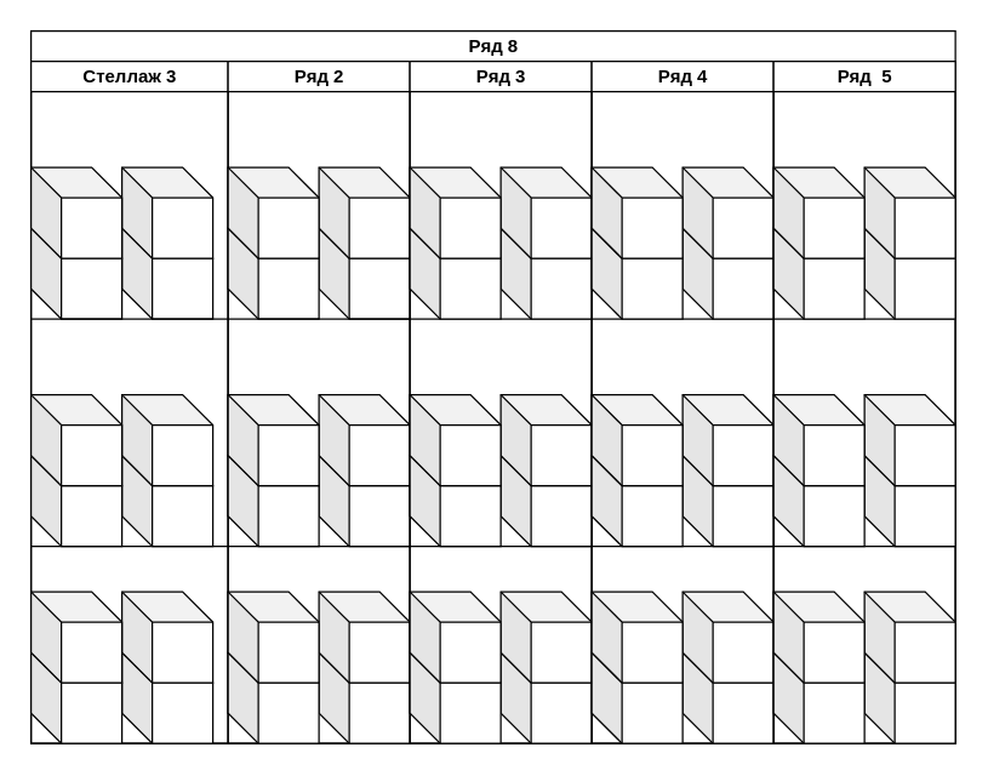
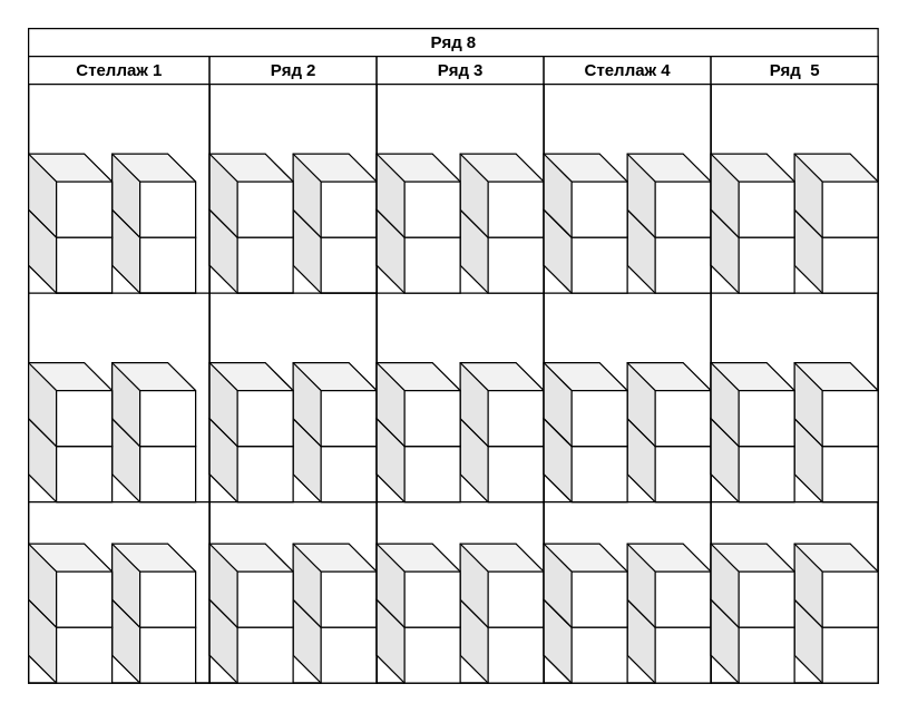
  <mxCell id="0" />
  <mxCell id="1" parent="0" />
  <mxCell id="2" value="Ряд 8" style="swimlane;childLayout=stackLayout;resizeParent=1;resizeParentMax=0;startSize=20;html=1;" vertex="1" parent="1"><mxGeometry x="20" y="20" width="610" height="470" as="geometry" /></mxCell>
- <mxCell id="3" value="&lt;p style=&quot;margin: 24px 0px; word-break: break-word;&quot; data-sourcepos=&quot;21:1-21:12&quot;&gt;Стеллаж 3&lt;/p&gt;&lt;ul style=&quot;margin: 4px 0px; padding-inline-start: 36px;&quot; data-sourcepos=&quot;23:1-26:0&quot;&gt;&lt;span style=&quot;color: rgb(227, 227, 227); font-family: &amp;quot;Google Sans&amp;quot;, &amp;quot;Helvetica Neue&amp;quot;, sans-serif; font-size: 16px; font-weight: 400; text-align: start; background-color: rgb(19, 19, 20);&quot;&gt;&lt;/span&gt;&lt;/ul&gt;" style="swimlane;startSize=20;html=1;" vertex="1" parent="2"><mxGeometry y="20" width="130" height="450" as="geometry" /></mxCell>
+ <mxCell id="3" value="&lt;p style=&quot;margin: 24px 0px; word-break: break-word;&quot; data-sourcepos=&quot;21:1-21:12&quot;&gt;Стеллаж 1&lt;/p&gt;&lt;ul style=&quot;margin: 4px 0px; padding-inline-start: 36px;&quot; data-sourcepos=&quot;23:1-26:0&quot;&gt;&lt;span style=&quot;color: rgb(227, 227, 227); font-family: &amp;quot;Google Sans&amp;quot;, &amp;quot;Helvetica Neue&amp;quot;, sans-serif; font-size: 16px; font-weight: 400; text-align: start; background-color: rgb(19, 19, 20);&quot;&gt;&lt;/span&gt;&lt;/ul&gt;" style="swimlane;startSize=20;html=1;" vertex="1" parent="2"><mxGeometry y="20" width="130" height="450" as="geometry" /></mxCell>
  <mxCell id="4" value="" style="shape=cube;whiteSpace=wrap;html=1;boundedLbl=1;backgroundOutline=1;darkOpacity=0.05;darkOpacity2=0.1;direction=east;" vertex="1" parent="3"><mxGeometry x="60" y="110" width="60" height="60" as="geometry" /></mxCell>
  <mxCell id="5" value="" style="shape=cube;whiteSpace=wrap;html=1;boundedLbl=1;backgroundOutline=1;darkOpacity=0.05;darkOpacity2=0.1;direction=east;" vertex="1" parent="3"><mxGeometry y="110" width="60" height="60" as="geometry" /></mxCell>
  <mxCell id="6" value="" style="shape=cube;whiteSpace=wrap;html=1;boundedLbl=1;backgroundOutline=1;darkOpacity=0.05;darkOpacity2=0.1;direction=east;" vertex="1" parent="3"><mxGeometry x="60" y="70" width="60" height="60" as="geometry" /></mxCell>
  <mxCell id="7" value="" style="shape=cube;whiteSpace=wrap;html=1;boundedLbl=1;backgroundOutline=1;darkOpacity=0.05;darkOpacity2=0.1;direction=east;" vertex="1" parent="3"><mxGeometry y="70" width="60" height="60" as="geometry" /></mxCell>
  <mxCell id="8" value="" style="shape=cube;whiteSpace=wrap;html=1;boundedLbl=1;backgroundOutline=1;darkOpacity=0.05;darkOpacity2=0.1;direction=east;" vertex="1" parent="3"><mxGeometry x="60" y="260" width="60" height="60" as="geometry" /></mxCell>
  <mxCell id="9" value="" style="shape=cube;whiteSpace=wrap;html=1;boundedLbl=1;backgroundOutline=1;darkOpacity=0.05;darkOpacity2=0.1;direction=east;" vertex="1" parent="3"><mxGeometry y="260" width="60" height="60" as="geometry" /></mxCell>
  <mxCell id="10" value="" style="shape=cube;whiteSpace=wrap;html=1;boundedLbl=1;backgroundOutline=1;darkOpacity=0.05;darkOpacity2=0.1;direction=east;" vertex="1" parent="3"><mxGeometry x="60" y="220" width="60" height="60" as="geometry" /></mxCell>
  <mxCell id="11" value="" style="shape=cube;whiteSpace=wrap;html=1;boundedLbl=1;backgroundOutline=1;darkOpacity=0.05;darkOpacity2=0.1;direction=east;" vertex="1" parent="3"><mxGeometry y="220" width="60" height="60" as="geometry" /></mxCell>
  <mxCell id="12" value="" style="shape=cube;whiteSpace=wrap;html=1;boundedLbl=1;backgroundOutline=1;darkOpacity=0.05;darkOpacity2=0.1;direction=east;" vertex="1" parent="3"><mxGeometry x="60" y="390" width="60" height="60" as="geometry" /></mxCell>
  <mxCell id="13" value="" style="shape=cube;whiteSpace=wrap;html=1;boundedLbl=1;backgroundOutline=1;darkOpacity=0.05;darkOpacity2=0.1;direction=east;" vertex="1" parent="3"><mxGeometry y="390" width="60" height="60" as="geometry" /></mxCell>
  <mxCell id="14" value="" style="shape=cube;whiteSpace=wrap;html=1;boundedLbl=1;backgroundOutline=1;darkOpacity=0.05;darkOpacity2=0.1;direction=east;" vertex="1" parent="3"><mxGeometry x="60" y="350" width="60" height="60" as="geometry" /></mxCell>
  <mxCell id="15" value="" style="shape=cube;whiteSpace=wrap;html=1;boundedLbl=1;backgroundOutline=1;darkOpacity=0.05;darkOpacity2=0.1;direction=east;" vertex="1" parent="3"><mxGeometry y="350" width="60" height="60" as="geometry" /></mxCell>
  <mxCell id="16" value="Ряд 2" style="swimlane;startSize=20;html=1;" vertex="1" parent="2"><mxGeometry x="130" y="20" width="120" height="450" as="geometry" /></mxCell>
  <mxCell id="17" value="" style="shape=cube;whiteSpace=wrap;html=1;boundedLbl=1;backgroundOutline=1;darkOpacity=0.05;darkOpacity2=0.1;direction=east;" vertex="1" parent="16"><mxGeometry x="60" y="110" width="60" height="60" as="geometry" /></mxCell>
  <mxCell id="18" value="" style="shape=cube;whiteSpace=wrap;html=1;boundedLbl=1;backgroundOutline=1;darkOpacity=0.05;darkOpacity2=0.1;direction=east;" vertex="1" parent="16"><mxGeometry y="110" width="60" height="60" as="geometry" /></mxCell>
  <mxCell id="19" value="" style="shape=cube;whiteSpace=wrap;html=1;boundedLbl=1;backgroundOutline=1;darkOpacity=0.05;darkOpacity2=0.1;direction=east;" vertex="1" parent="16"><mxGeometry x="60" y="70" width="60" height="60" as="geometry" /></mxCell>
  <mxCell id="20" value="" style="shape=cube;whiteSpace=wrap;html=1;boundedLbl=1;backgroundOutline=1;darkOpacity=0.05;darkOpacity2=0.1;direction=east;" vertex="1" parent="16"><mxGeometry y="70" width="60" height="60" as="geometry" /></mxCell>
  <mxCell id="21" value="" style="shape=cube;whiteSpace=wrap;html=1;boundedLbl=1;backgroundOutline=1;darkOpacity=0.05;darkOpacity2=0.1;direction=east;" vertex="1" parent="16"><mxGeometry x="60" y="260" width="60" height="60" as="geometry" /></mxCell>
  <mxCell id="22" value="" style="shape=cube;whiteSpace=wrap;html=1;boundedLbl=1;backgroundOutline=1;darkOpacity=0.05;darkOpacity2=0.1;direction=east;" vertex="1" parent="16"><mxGeometry y="260" width="60" height="60" as="geometry" /></mxCell>
  <mxCell id="23" value="" style="shape=cube;whiteSpace=wrap;html=1;boundedLbl=1;backgroundOutline=1;darkOpacity=0.05;darkOpacity2=0.1;direction=east;" vertex="1" parent="16"><mxGeometry x="60" y="220" width="60" height="60" as="geometry" /></mxCell>
  <mxCell id="24" value="" style="shape=cube;whiteSpace=wrap;html=1;boundedLbl=1;backgroundOutline=1;darkOpacity=0.05;darkOpacity2=0.1;direction=east;" vertex="1" parent="16"><mxGeometry y="220" width="60" height="60" as="geometry" /></mxCell>
  <mxCell id="25" value="" style="shape=cube;whiteSpace=wrap;html=1;boundedLbl=1;backgroundOutline=1;darkOpacity=0.05;darkOpacity2=0.1;direction=east;" vertex="1" parent="16"><mxGeometry x="60" y="390" width="60" height="60" as="geometry" /></mxCell>
  <mxCell id="26" value="" style="shape=cube;whiteSpace=wrap;html=1;boundedLbl=1;backgroundOutline=1;darkOpacity=0.05;darkOpacity2=0.1;direction=east;" vertex="1" parent="16"><mxGeometry y="390" width="60" height="60" as="geometry" /></mxCell>
  <mxCell id="27" value="" style="shape=cube;whiteSpace=wrap;html=1;boundedLbl=1;backgroundOutline=1;darkOpacity=0.05;darkOpacity2=0.1;direction=east;" vertex="1" parent="16"><mxGeometry x="60" y="350" width="60" height="60" as="geometry" /></mxCell>
  <mxCell id="28" value="" style="shape=cube;whiteSpace=wrap;html=1;boundedLbl=1;backgroundOutline=1;darkOpacity=0.05;darkOpacity2=0.1;direction=east;" vertex="1" parent="16"><mxGeometry y="350" width="60" height="60" as="geometry" /></mxCell>
  <mxCell id="29" value="Ряд&amp;nbsp;3" style="swimlane;startSize=20;html=1;" vertex="1" parent="2"><mxGeometry x="250" y="20" width="120" height="450" as="geometry" /></mxCell>
  <mxCell id="30" value="" style="endArrow=none;html=1;rounded=0;" edge="1" parent="29"><mxGeometry width="50" height="50" relative="1" as="geometry"><mxPoint x="-250" y="170" as="sourcePoint" /><mxPoint x="360" y="170" as="targetPoint" /></mxGeometry></mxCell>
  <mxCell id="31" value="" style="shape=cube;whiteSpace=wrap;html=1;boundedLbl=1;backgroundOutline=1;darkOpacity=0.05;darkOpacity2=0.1;direction=east;" vertex="1" parent="29"><mxGeometry x="60" y="110" width="60" height="60" as="geometry" /></mxCell>
  <mxCell id="32" value="" style="shape=cube;whiteSpace=wrap;html=1;boundedLbl=1;backgroundOutline=1;darkOpacity=0.05;darkOpacity2=0.1;direction=east;" vertex="1" parent="29"><mxGeometry y="110" width="60" height="60" as="geometry" /></mxCell>
  <mxCell id="33" value="" style="shape=cube;whiteSpace=wrap;html=1;boundedLbl=1;backgroundOutline=1;darkOpacity=0.05;darkOpacity2=0.1;direction=east;" vertex="1" parent="29"><mxGeometry x="60" y="70" width="60" height="60" as="geometry" /></mxCell>
  <mxCell id="34" value="" style="shape=cube;whiteSpace=wrap;html=1;boundedLbl=1;backgroundOutline=1;darkOpacity=0.05;darkOpacity2=0.1;direction=east;" vertex="1" parent="29"><mxGeometry y="70" width="60" height="60" as="geometry" /></mxCell>
  <mxCell id="35" value="" style="shape=cube;whiteSpace=wrap;html=1;boundedLbl=1;backgroundOutline=1;darkOpacity=0.05;darkOpacity2=0.1;direction=east;" vertex="1" parent="29"><mxGeometry x="60" y="260" width="60" height="60" as="geometry" /></mxCell>
  <mxCell id="36" value="" style="shape=cube;whiteSpace=wrap;html=1;boundedLbl=1;backgroundOutline=1;darkOpacity=0.05;darkOpacity2=0.1;direction=east;" vertex="1" parent="29"><mxGeometry y="260" width="60" height="60" as="geometry" /></mxCell>
  <mxCell id="37" value="" style="shape=cube;whiteSpace=wrap;html=1;boundedLbl=1;backgroundOutline=1;darkOpacity=0.05;darkOpacity2=0.1;direction=east;" vertex="1" parent="29"><mxGeometry x="60" y="220" width="60" height="60" as="geometry" /></mxCell>
  <mxCell id="38" value="" style="shape=cube;whiteSpace=wrap;html=1;boundedLbl=1;backgroundOutline=1;darkOpacity=0.05;darkOpacity2=0.1;direction=east;" vertex="1" parent="29"><mxGeometry y="220" width="60" height="60" as="geometry" /></mxCell>
  <mxCell id="39" value="" style="shape=cube;whiteSpace=wrap;html=1;boundedLbl=1;backgroundOutline=1;darkOpacity=0.05;darkOpacity2=0.1;direction=east;" vertex="1" parent="29"><mxGeometry x="60" y="390" width="60" height="60" as="geometry" /></mxCell>
  <mxCell id="40" value="" style="shape=cube;whiteSpace=wrap;html=1;boundedLbl=1;backgroundOutline=1;darkOpacity=0.05;darkOpacity2=0.1;direction=east;" vertex="1" parent="29"><mxGeometry y="390" width="60" height="60" as="geometry" /></mxCell>
  <mxCell id="41" value="" style="shape=cube;whiteSpace=wrap;html=1;boundedLbl=1;backgroundOutline=1;darkOpacity=0.05;darkOpacity2=0.1;direction=east;" vertex="1" parent="29"><mxGeometry x="60" y="350" width="60" height="60" as="geometry" /></mxCell>
  <mxCell id="42" value="" style="shape=cube;whiteSpace=wrap;html=1;boundedLbl=1;backgroundOutline=1;darkOpacity=0.05;darkOpacity2=0.1;direction=east;" vertex="1" parent="29"><mxGeometry y="350" width="60" height="60" as="geometry" /></mxCell>
- <mxCell id="43" value="Ряд 4" style="swimlane;startSize=20;html=1;" vertex="1" parent="2"><mxGeometry x="370" y="20" width="120" height="450" as="geometry" /></mxCell>
+ <mxCell id="43" value="Стеллаж 4" style="swimlane;startSize=20;html=1;" vertex="1" parent="2"><mxGeometry x="370" y="20" width="120" height="450" as="geometry" /></mxCell>
  <mxCell id="44" value="" style="shape=cube;whiteSpace=wrap;html=1;boundedLbl=1;backgroundOutline=1;darkOpacity=0.05;darkOpacity2=0.1;direction=east;" vertex="1" parent="43"><mxGeometry x="60" y="110" width="60" height="60" as="geometry" /></mxCell>
  <mxCell id="45" value="" style="shape=cube;whiteSpace=wrap;html=1;boundedLbl=1;backgroundOutline=1;darkOpacity=0.05;darkOpacity2=0.1;direction=east;" vertex="1" parent="43"><mxGeometry y="110" width="60" height="60" as="geometry" /></mxCell>
  <mxCell id="46" value="" style="shape=cube;whiteSpace=wrap;html=1;boundedLbl=1;backgroundOutline=1;darkOpacity=0.05;darkOpacity2=0.1;direction=east;" vertex="1" parent="43"><mxGeometry x="60" y="70" width="60" height="60" as="geometry" /></mxCell>
  <mxCell id="47" value="" style="shape=cube;whiteSpace=wrap;html=1;boundedLbl=1;backgroundOutline=1;darkOpacity=0.05;darkOpacity2=0.1;direction=east;" vertex="1" parent="43"><mxGeometry y="70" width="60" height="60" as="geometry" /></mxCell>
  <mxCell id="48" value="" style="shape=cube;whiteSpace=wrap;html=1;boundedLbl=1;backgroundOutline=1;darkOpacity=0.05;darkOpacity2=0.1;direction=east;" vertex="1" parent="43"><mxGeometry x="60" y="260" width="60" height="60" as="geometry" /></mxCell>
  <mxCell id="49" value="" style="shape=cube;whiteSpace=wrap;html=1;boundedLbl=1;backgroundOutline=1;darkOpacity=0.05;darkOpacity2=0.1;direction=east;" vertex="1" parent="43"><mxGeometry y="260" width="60" height="60" as="geometry" /></mxCell>
  <mxCell id="50" value="" style="shape=cube;whiteSpace=wrap;html=1;boundedLbl=1;backgroundOutline=1;darkOpacity=0.05;darkOpacity2=0.1;direction=east;" vertex="1" parent="43"><mxGeometry x="60" y="220" width="60" height="60" as="geometry" /></mxCell>
  <mxCell id="51" value="" style="shape=cube;whiteSpace=wrap;html=1;boundedLbl=1;backgroundOutline=1;darkOpacity=0.05;darkOpacity2=0.1;direction=east;" vertex="1" parent="43"><mxGeometry y="220" width="60" height="60" as="geometry" /></mxCell>
  <mxCell id="52" value="" style="shape=cube;whiteSpace=wrap;html=1;boundedLbl=1;backgroundOutline=1;darkOpacity=0.05;darkOpacity2=0.1;direction=east;" vertex="1" parent="43"><mxGeometry x="60" y="390" width="60" height="60" as="geometry" /></mxCell>
  <mxCell id="53" value="" style="shape=cube;whiteSpace=wrap;html=1;boundedLbl=1;backgroundOutline=1;darkOpacity=0.05;darkOpacity2=0.1;direction=east;" vertex="1" parent="43"><mxGeometry y="390" width="60" height="60" as="geometry" /></mxCell>
  <mxCell id="54" value="" style="shape=cube;whiteSpace=wrap;html=1;boundedLbl=1;backgroundOutline=1;darkOpacity=0.05;darkOpacity2=0.1;direction=east;" vertex="1" parent="43"><mxGeometry x="60" y="350" width="60" height="60" as="geometry" /></mxCell>
  <mxCell id="55" value="" style="shape=cube;whiteSpace=wrap;html=1;boundedLbl=1;backgroundOutline=1;darkOpacity=0.05;darkOpacity2=0.1;direction=east;" vertex="1" parent="43"><mxGeometry y="350" width="60" height="60" as="geometry" /></mxCell>
  <mxCell id="56" value="Ряд&amp;nbsp; 5" style="swimlane;startSize=20;html=1;" vertex="1" parent="2"><mxGeometry x="490" y="20" width="120" height="450" as="geometry" /></mxCell>
  <mxCell id="57" value="" style="shape=cube;whiteSpace=wrap;html=1;boundedLbl=1;backgroundOutline=1;darkOpacity=0.05;darkOpacity2=0.1;direction=east;" vertex="1" parent="56"><mxGeometry x="60" y="110" width="60" height="60" as="geometry" /></mxCell>
  <mxCell id="58" value="" style="shape=cube;whiteSpace=wrap;html=1;boundedLbl=1;backgroundOutline=1;darkOpacity=0.05;darkOpacity2=0.1;direction=east;" vertex="1" parent="56"><mxGeometry y="110" width="60" height="60" as="geometry" /></mxCell>
  <mxCell id="59" value="" style="shape=cube;whiteSpace=wrap;html=1;boundedLbl=1;backgroundOutline=1;darkOpacity=0.05;darkOpacity2=0.1;direction=east;" vertex="1" parent="56"><mxGeometry x="60" y="70" width="60" height="60" as="geometry" /></mxCell>
  <mxCell id="60" value="" style="shape=cube;whiteSpace=wrap;html=1;boundedLbl=1;backgroundOutline=1;darkOpacity=0.05;darkOpacity2=0.1;direction=east;" vertex="1" parent="56"><mxGeometry y="70" width="60" height="60" as="geometry" /></mxCell>
  <mxCell id="61" value="" style="endArrow=none;html=1;rounded=0;" edge="1" parent="56"><mxGeometry width="50" height="50" relative="1" as="geometry"><mxPoint x="-490" y="320" as="sourcePoint" /><mxPoint x="120" y="320" as="targetPoint" /></mxGeometry></mxCell>
  <mxCell id="62" value="" style="shape=cube;whiteSpace=wrap;html=1;boundedLbl=1;backgroundOutline=1;darkOpacity=0.05;darkOpacity2=0.1;direction=east;" vertex="1" parent="56"><mxGeometry x="60" y="260" width="60" height="60" as="geometry" /></mxCell>
  <mxCell id="63" value="" style="shape=cube;whiteSpace=wrap;html=1;boundedLbl=1;backgroundOutline=1;darkOpacity=0.05;darkOpacity2=0.1;direction=east;" vertex="1" parent="56"><mxGeometry y="260" width="60" height="60" as="geometry" /></mxCell>
  <mxCell id="64" value="" style="shape=cube;whiteSpace=wrap;html=1;boundedLbl=1;backgroundOutline=1;darkOpacity=0.05;darkOpacity2=0.1;direction=east;" vertex="1" parent="56"><mxGeometry x="60" y="220" width="60" height="60" as="geometry" /></mxCell>
  <mxCell id="65" value="" style="shape=cube;whiteSpace=wrap;html=1;boundedLbl=1;backgroundOutline=1;darkOpacity=0.05;darkOpacity2=0.1;direction=east;" vertex="1" parent="56"><mxGeometry y="220" width="60" height="60" as="geometry" /></mxCell>
  <mxCell id="66" value="" style="shape=cube;whiteSpace=wrap;html=1;boundedLbl=1;backgroundOutline=1;darkOpacity=0.05;darkOpacity2=0.1;direction=east;" vertex="1" parent="56"><mxGeometry x="60" y="390" width="60" height="60" as="geometry" /></mxCell>
  <mxCell id="67" value="" style="shape=cube;whiteSpace=wrap;html=1;boundedLbl=1;backgroundOutline=1;darkOpacity=0.05;darkOpacity2=0.1;direction=east;" vertex="1" parent="56"><mxGeometry y="390" width="60" height="60" as="geometry" /></mxCell>
  <mxCell id="68" value="" style="shape=cube;whiteSpace=wrap;html=1;boundedLbl=1;backgroundOutline=1;darkOpacity=0.05;darkOpacity2=0.1;direction=east;" vertex="1" parent="56"><mxGeometry x="60" y="350" width="60" height="60" as="geometry" /></mxCell>
  <mxCell id="69" value="" style="shape=cube;whiteSpace=wrap;html=1;boundedLbl=1;backgroundOutline=1;darkOpacity=0.05;darkOpacity2=0.1;direction=east;" vertex="1" parent="56"><mxGeometry y="350" width="60" height="60" as="geometry" /></mxCell>
